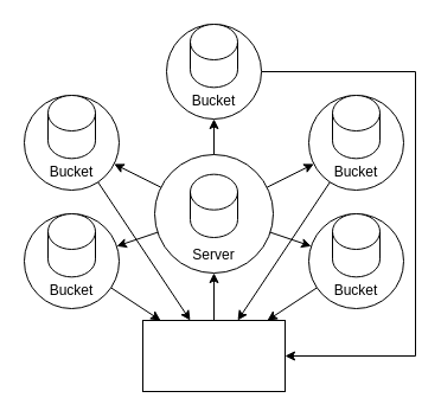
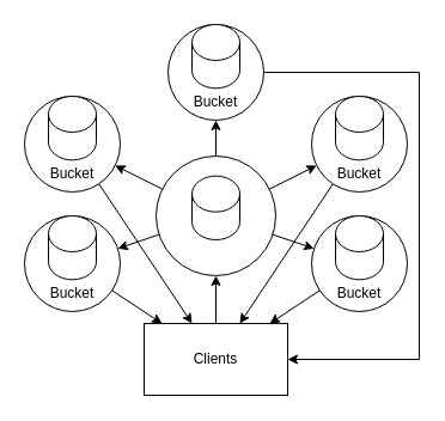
  <mxCell id="0" />
  <mxCell id="1" parent="0" />
  <mxCell id="2" value="" style="ellipse;whiteSpace=wrap;html=1;aspect=fixed;" vertex="1" parent="1"><mxGeometry x="130" y="130" width="100" height="100" as="geometry" /></mxCell>
  <mxCell id="3" value="" style="shape=cylinder3;whiteSpace=wrap;html=1;boundedLbl=1;backgroundOutline=1;size=15;" vertex="1" parent="1"><mxGeometry x="160" y="146.67" width="40" height="53.33" as="geometry" /></mxCell>
- <mxCell id="4" value="Server" style="text;html=1;align=center;verticalAlign=middle;whiteSpace=wrap;rounded=0;" vertex="1" parent="1"><mxGeometry x="150" y="200" width="60" height="30" as="geometry" /></mxCell>
  <mxCell id="5" value="" style="ellipse;whiteSpace=wrap;html=1;aspect=fixed;" vertex="1" parent="1"><mxGeometry x="260" y="180" width="80" height="80" as="geometry" /></mxCell>
  <mxCell id="6" value="Bucket" style="text;html=1;align=center;verticalAlign=middle;whiteSpace=wrap;rounded=0;" vertex="1" parent="1"><mxGeometry x="270" y="230" width="60" height="30" as="geometry" /></mxCell>
  <mxCell id="7" value="" style="shape=cylinder3;whiteSpace=wrap;html=1;boundedLbl=1;backgroundOutline=1;size=15;" vertex="1" parent="1"><mxGeometry x="280" y="180" width="40" height="53.33" as="geometry" /></mxCell>
  <mxCell id="8" value="" style="ellipse;whiteSpace=wrap;html=1;aspect=fixed;" vertex="1" parent="1"><mxGeometry x="20" y="180" width="80" height="80" as="geometry" /></mxCell>
  <mxCell id="9" value="Bucket" style="text;html=1;align=center;verticalAlign=middle;whiteSpace=wrap;rounded=0;" vertex="1" parent="1"><mxGeometry x="30" y="230" width="60" height="30" as="geometry" /></mxCell>
  <mxCell id="10" value="" style="shape=cylinder3;whiteSpace=wrap;html=1;boundedLbl=1;backgroundOutline=1;size=15;" vertex="1" parent="1"><mxGeometry x="40" y="180" width="40" height="53.33" as="geometry" /></mxCell>
  <mxCell id="11" value="" style="ellipse;whiteSpace=wrap;html=1;aspect=fixed;" vertex="1" parent="1"><mxGeometry x="260" y="80" width="80" height="80" as="geometry" /></mxCell>
  <mxCell id="12" value="Bucket" style="text;html=1;align=center;verticalAlign=middle;whiteSpace=wrap;rounded=0;" vertex="1" parent="1"><mxGeometry x="270" y="130" width="60" height="30" as="geometry" /></mxCell>
  <mxCell id="13" value="" style="shape=cylinder3;whiteSpace=wrap;html=1;boundedLbl=1;backgroundOutline=1;size=15;" vertex="1" parent="1"><mxGeometry x="280" y="80" width="40" height="53.33" as="geometry" /></mxCell>
  <mxCell id="14" value="" style="ellipse;whiteSpace=wrap;html=1;aspect=fixed;" vertex="1" parent="1"><mxGeometry x="20" y="80" width="80" height="80" as="geometry" /></mxCell>
  <mxCell id="15" value="Bucket" style="text;html=1;align=center;verticalAlign=middle;whiteSpace=wrap;rounded=0;" vertex="1" parent="1"><mxGeometry x="30" y="130" width="60" height="30" as="geometry" /></mxCell>
  <mxCell id="16" value="" style="shape=cylinder3;whiteSpace=wrap;html=1;boundedLbl=1;backgroundOutline=1;size=15;" vertex="1" parent="1"><mxGeometry x="40" y="80" width="40" height="53.33" as="geometry" /></mxCell>
  <mxCell id="17" style="edgeStyle=orthogonalEdgeStyle;rounded=0;orthogonalLoop=1;jettySize=auto;html=1;" edge="1" parent="1" source="18" target="23"><mxGeometry relative="1" as="geometry"><mxPoint x="360" y="290" as="targetPoint" /><Array as="points"><mxPoint x="350" y="60" /><mxPoint x="350" y="300" /></Array></mxGeometry></mxCell>
  <mxCell id="18" value="" style="ellipse;whiteSpace=wrap;html=1;aspect=fixed;" vertex="1" parent="1"><mxGeometry x="140" y="20" width="80" height="80" as="geometry" /></mxCell>
  <mxCell id="19" value="Bucket" style="text;html=1;align=center;verticalAlign=middle;whiteSpace=wrap;rounded=0;" vertex="1" parent="1"><mxGeometry x="150" y="70" width="60" height="30" as="geometry" /></mxCell>
  <mxCell id="20" value="" style="shape=cylinder3;whiteSpace=wrap;html=1;boundedLbl=1;backgroundOutline=1;size=15;" vertex="1" parent="1"><mxGeometry x="160" y="20" width="40" height="53.33" as="geometry" /></mxCell>
  <mxCell id="21" value="" style="endArrow=classic;startArrow=none;html=1;rounded=0;startFill=0;endFill=1;" edge="1" parent="1" source="2" target="8"><mxGeometry width="50" height="50" relative="1" as="geometry"><mxPoint x="146" y="331" as="sourcePoint" /><mxPoint x="175" y="238" as="targetPoint" /></mxGeometry></mxCell>
  <mxCell id="22" value="" style="endArrow=classic;startArrow=none;html=1;rounded=0;startFill=0;endFill=1;" edge="1" parent="1" source="8" target="23"><mxGeometry width="50" height="50" relative="1" as="geometry"><mxPoint x="143" y="206" as="sourcePoint" /><mxPoint x="124.08" y="321.44" as="targetPoint" /></mxGeometry></mxCell>
  <mxCell id="23" value="" style="rounded=0;whiteSpace=wrap;html=1;" vertex="1" parent="1"><mxGeometry x="120" y="270" width="120" height="60" as="geometry" /></mxCell>
+ <mxCell id="24" value="Clients" style="text;html=1;align=center;verticalAlign=middle;whiteSpace=wrap;rounded=0;" vertex="1" parent="1"><mxGeometry x="150" y="285" width="60" height="30" as="geometry" /></mxCell>
  <mxCell id="25" value="" style="endArrow=classic;startArrow=none;html=1;rounded=0;startFill=0;endFill=1;" edge="1" parent="1" source="23" target="2"><mxGeometry width="50" height="50" relative="1" as="geometry"><mxPoint x="103" y="252" as="sourcePoint" /><mxPoint x="145" y="280" as="targetPoint" /></mxGeometry></mxCell>
  <mxCell id="26" value="" style="endArrow=classic;startArrow=none;html=1;rounded=0;startFill=0;endFill=1;" edge="1" parent="1" source="2" target="5"><mxGeometry width="50" height="50" relative="1" as="geometry"><mxPoint x="190" y="280" as="sourcePoint" /><mxPoint x="190" y="240" as="targetPoint" /></mxGeometry></mxCell>
  <mxCell id="27" value="" style="endArrow=classic;startArrow=none;html=1;rounded=0;startFill=0;endFill=1;" edge="1" parent="1" source="2" target="11"><mxGeometry width="50" height="50" relative="1" as="geometry"><mxPoint x="238" y="206" as="sourcePoint" /><mxPoint x="272" y="217" as="targetPoint" /></mxGeometry></mxCell>
  <mxCell id="28" value="" style="endArrow=classic;startArrow=none;html=1;rounded=0;startFill=0;endFill=1;" edge="1" parent="1" source="5" target="23"><mxGeometry width="50" height="50" relative="1" as="geometry"><mxPoint x="235" y="168" as="sourcePoint" /><mxPoint x="274" y="148" as="targetPoint" /></mxGeometry></mxCell>
  <mxCell id="29" value="" style="endArrow=classic;startArrow=none;html=1;rounded=0;startFill=0;endFill=1;" edge="1" parent="1" source="11" target="23"><mxGeometry width="50" height="50" relative="1" as="geometry"><mxPoint x="277" y="252" as="sourcePoint" /><mxPoint x="235" y="280" as="targetPoint" /></mxGeometry></mxCell>
  <mxCell id="30" value="" style="endArrow=classic;startArrow=none;html=1;rounded=0;startFill=0;endFill=1;" edge="1" parent="1" source="14" target="23"><mxGeometry width="50" height="50" relative="1" as="geometry"><mxPoint x="288" y="163" as="sourcePoint" /><mxPoint x="210" y="280" as="targetPoint" /></mxGeometry></mxCell>
  <mxCell id="31" value="" style="endArrow=classic;startArrow=none;html=1;rounded=0;startFill=0;endFill=1;" edge="1" parent="1" source="2" target="18"><mxGeometry width="50" height="50" relative="1" as="geometry"><mxPoint x="92" y="163" as="sourcePoint" /><mxPoint x="170" y="280" as="targetPoint" /></mxGeometry></mxCell>
  <mxCell id="32" value="" style="endArrow=classic;startArrow=none;html=1;rounded=0;startFill=0;endFill=1;" edge="1" parent="1" source="2" target="14"><mxGeometry width="50" height="50" relative="1" as="geometry"><mxPoint x="142" y="206" as="sourcePoint" /><mxPoint x="108" y="217" as="targetPoint" /></mxGeometry></mxCell>
